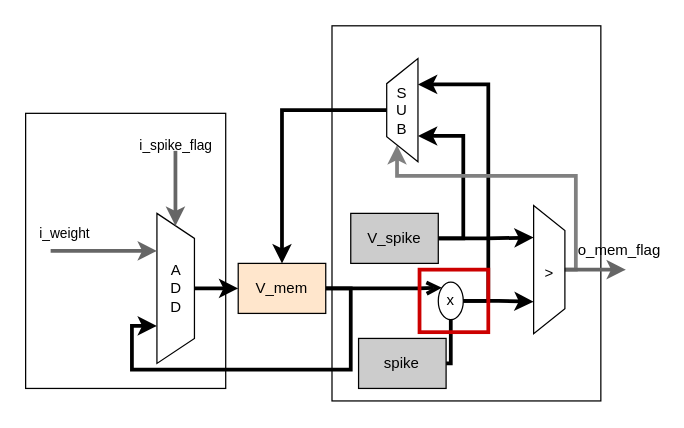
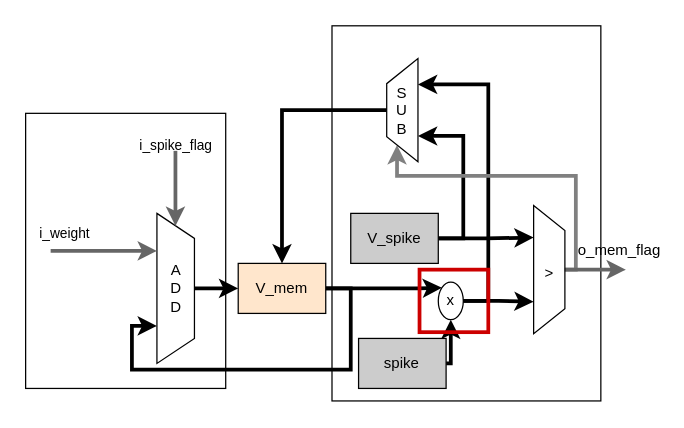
  <mxCell id="0" />
  <mxCell id="1" parent="0" />
  <mxCell id="2" value="" style="rounded=0;whiteSpace=wrap;html=1;fillColor=none;" vertex="1" parent="1"><mxGeometry x="265" y="20" width="215" height="300" as="geometry" /></mxCell>
  <mxCell id="3" value="" style="rounded=0;whiteSpace=wrap;html=1;fillColor=none;" vertex="1" parent="1"><mxGeometry x="20" y="90" width="160" height="220" as="geometry" /></mxCell>
  <mxCell id="4" style="edgeStyle=orthogonalEdgeStyle;rounded=0;orthogonalLoop=1;jettySize=auto;html=1;entryX=0;entryY=0.5;entryDx=0;entryDy=0;strokeColor=#000000;strokeWidth=3;" edge="1" parent="1" source="5" target="12"><mxGeometry relative="1" as="geometry" /></mxCell>
  <mxCell id="5" value="" style="shape=trapezoid;perimeter=trapezoidPerimeter;whiteSpace=wrap;html=1;fixedSize=1;rotation=90;fillColor=none;" vertex="1" parent="1"><mxGeometry x="80" y="215" width="120" height="30" as="geometry" /></mxCell>
  <mxCell id="6" value="&lt;div&gt;A&lt;/div&gt;&lt;div&gt;D&lt;/div&gt;&lt;div&gt;D&lt;br&gt;&lt;/div&gt;" style="text;html=1;align=center;verticalAlign=middle;whiteSpace=wrap;rounded=0;" vertex="1" parent="1"><mxGeometry x="132.5" y="215" width="15" height="30" as="geometry" /></mxCell>
  <mxCell id="7" style="edgeStyle=orthogonalEdgeStyle;rounded=0;orthogonalLoop=1;jettySize=auto;html=1;exitX=1;exitY=0.5;exitDx=0;exitDy=0;entryX=0.75;entryY=1;entryDx=0;entryDy=0;strokeColor=#000000;strokeWidth=3;" edge="1" parent="1" source="9" target="24"><mxGeometry relative="1" as="geometry" /></mxCell>
  <mxCell id="8" style="edgeStyle=orthogonalEdgeStyle;rounded=0;orthogonalLoop=1;jettySize=auto;html=1;exitX=1;exitY=0.5;exitDx=0;exitDy=0;entryX=0.75;entryY=1;entryDx=0;entryDy=0;strokeColor=#000000;strokeWidth=3;" edge="1" parent="1" source="9" target="27"><mxGeometry relative="1" as="geometry" /></mxCell>
  <mxCell id="9" value="x" style="ellipse;whiteSpace=wrap;html=1;aspect=fixed;fillColor=none;" vertex="1" parent="1"><mxGeometry x="350" y="225" width="20" height="30" as="geometry" /></mxCell>
  <mxCell id="10" style="edgeStyle=orthogonalEdgeStyle;rounded=0;orthogonalLoop=1;jettySize=auto;html=1;exitX=1;exitY=0.5;exitDx=0;exitDy=0;entryX=0.75;entryY=1;entryDx=0;entryDy=0;strokeColor=#000000;strokeWidth=3;" edge="1" parent="1" source="12" target="5"><mxGeometry relative="1" as="geometry"><Array as="points"><mxPoint x="280" y="230" /><mxPoint x="280" y="295" /><mxPoint x="105" y="295" /><mxPoint x="105" y="260" /></Array></mxGeometry></mxCell>
- <mxCell id="11" style="edgeStyle=orthogonalEdgeStyle;rounded=0;orthogonalLoop=1;jettySize=auto;html=1;exitX=1;exitY=0.5;exitDx=0;exitDy=0;entryX=0;entryY=0;entryDx=0;entryDy=0;strokeColor=#000000;strokeWidth=3;endArrow=open;" edge="1" parent="1" source="12" target="9"><mxGeometry relative="1" as="geometry"><Array as="points"><mxPoint x="334" y="230" /></Array></mxGeometry></mxCell>
+ <mxCell id="11" style="edgeStyle=orthogonalEdgeStyle;rounded=0;orthogonalLoop=1;jettySize=auto;html=1;exitX=1;exitY=0.5;exitDx=0;exitDy=0;entryX=0;entryY=0;entryDx=0;entryDy=0;strokeColor=#000000;strokeWidth=3;" edge="1" parent="1" source="12" target="9"><mxGeometry relative="1" as="geometry"><Array as="points"><mxPoint x="334" y="230" /></Array></mxGeometry></mxCell>
  <mxCell id="12" value="V_mem" style="rounded=0;whiteSpace=wrap;html=1;fillColor=#ffe6cc;" vertex="1" parent="1"><mxGeometry x="190" y="210" width="70" height="40" as="geometry" /></mxCell>
  <mxCell id="13" value="" style="endArrow=classic;html=1;rounded=0;entryX=0.25;entryY=1;entryDx=0;entryDy=0;fillColor=#d5e8d4;strokeColor=#666666;strokeWidth=3;" edge="1" parent="1" target="5"><mxGeometry width="50" height="50" relative="1" as="geometry"><mxPoint x="40" y="200" as="sourcePoint" /><mxPoint x="70" y="185" as="targetPoint" /></mxGeometry></mxCell>
  <mxCell id="14" value="i_weight" style="edgeLabel;html=1;align=center;verticalAlign=middle;resizable=0;points=[];labelBackgroundColor=none;" vertex="1" connectable="0" parent="13"><mxGeometry x="-0.741" y="-2" relative="1" as="geometry"><mxPoint x="-1" y="-17" as="offset" /></mxGeometry></mxCell>
  <mxCell id="15" value="" style="endArrow=classic;html=1;rounded=0;strokeColor=#666666;strokeWidth=3;" edge="1" parent="1"><mxGeometry width="50" height="50" relative="1" as="geometry"><mxPoint x="139.8" y="120" as="sourcePoint" /><mxPoint x="139.8" y="180" as="targetPoint" /></mxGeometry></mxCell>
  <mxCell id="16" value="i_spike_flag" style="edgeLabel;html=1;align=center;verticalAlign=middle;resizable=0;points=[];labelBackgroundColor=none;" vertex="1" connectable="0" parent="15"><mxGeometry x="-0.627" y="-1" relative="1" as="geometry"><mxPoint x="1" y="-16" as="offset" /></mxGeometry></mxCell>
- <mxCell id="17" style="edgeStyle=orthogonalEdgeStyle;rounded=0;orthogonalLoop=1;jettySize=auto;html=1;exitX=1;exitY=0.5;exitDx=0;exitDy=0;entryX=0.5;entryY=1;entryDx=0;entryDy=0;strokeColor=#000000;strokeWidth=3;endArrow=none;" edge="1" parent="1" source="18" target="9"><mxGeometry relative="1" as="geometry" /></mxCell>
+ <mxCell id="17" style="edgeStyle=orthogonalEdgeStyle;rounded=0;orthogonalLoop=1;jettySize=auto;html=1;exitX=1;exitY=0.5;exitDx=0;exitDy=0;entryX=0.5;entryY=1;entryDx=0;entryDy=0;strokeColor=#000000;strokeWidth=3;" edge="1" parent="1" source="18" target="9"><mxGeometry relative="1" as="geometry" /></mxCell>
  <mxCell id="18" value="spike" style="rounded=0;whiteSpace=wrap;html=1;fillColor=#CCCCCC;" vertex="1" parent="1"><mxGeometry x="286.25" y="270" width="70" height="40" as="geometry" /></mxCell>
  <mxCell id="19" style="edgeStyle=orthogonalEdgeStyle;rounded=0;orthogonalLoop=1;jettySize=auto;html=1;exitX=1;exitY=0.5;exitDx=0;exitDy=0;entryX=0.25;entryY=1;entryDx=0;entryDy=0;strokeColor=#000000;strokeWidth=3;" edge="1" parent="1" source="21" target="24"><mxGeometry relative="1" as="geometry" /></mxCell>
  <mxCell id="20" style="edgeStyle=orthogonalEdgeStyle;rounded=0;orthogonalLoop=1;jettySize=auto;html=1;exitX=1;exitY=0.5;exitDx=0;exitDy=0;entryX=0.25;entryY=1;entryDx=0;entryDy=0;strokeWidth=3;" edge="1" parent="1" source="21" target="27"><mxGeometry relative="1" as="geometry" /></mxCell>
  <mxCell id="21" value="V_spike" style="rounded=0;whiteSpace=wrap;html=1;fillColor=#CCCCCC;" vertex="1" parent="1"><mxGeometry x="280" y="170" width="70" height="40" as="geometry" /></mxCell>
  <mxCell id="22" style="edgeStyle=orthogonalEdgeStyle;rounded=0;orthogonalLoop=1;jettySize=auto;html=1;entryX=0;entryY=0.25;entryDx=0;entryDy=0;exitX=0.5;exitY=0;exitDx=0;exitDy=0;strokeColor=#808080;strokeWidth=3;" edge="1" parent="1" source="24" target="27"><mxGeometry relative="1" as="geometry"><Array as="points"><mxPoint x="460" y="215" /><mxPoint x="460" y="140" /><mxPoint x="317" y="140" /></Array></mxGeometry></mxCell>
  <mxCell id="23" style="edgeStyle=orthogonalEdgeStyle;rounded=0;orthogonalLoop=1;jettySize=auto;html=1;exitX=0.5;exitY=0;exitDx=0;exitDy=0;strokeColor=#666666;strokeWidth=3;" edge="1" parent="1" source="24"><mxGeometry relative="1" as="geometry"><mxPoint x="500" y="215" as="targetPoint" /></mxGeometry></mxCell>
  <mxCell id="24" value="" style="shape=trapezoid;perimeter=trapezoidPerimeter;whiteSpace=wrap;html=1;fixedSize=1;rotation=90;fillColor=none;" vertex="1" parent="1"><mxGeometry x="387.5" y="202.5" width="102.5" height="25" as="geometry" /></mxCell>
  <mxCell id="25" value="&amp;gt;" style="text;html=1;align=center;verticalAlign=middle;whiteSpace=wrap;rounded=0;" vertex="1" parent="1"><mxGeometry x="408.75" y="202.5" width="60" height="30" as="geometry" /></mxCell>
  <mxCell id="26" style="edgeStyle=orthogonalEdgeStyle;rounded=0;orthogonalLoop=1;jettySize=auto;html=1;exitX=0.5;exitY=0;exitDx=0;exitDy=0;entryX=0.5;entryY=0;entryDx=0;entryDy=0;strokeColor=#000000;strokeWidth=3;" edge="1" parent="1" source="27" target="12"><mxGeometry relative="1" as="geometry" /></mxCell>
  <mxCell id="27" value="" style="shape=trapezoid;perimeter=trapezoidPerimeter;whiteSpace=wrap;html=1;fixedSize=1;rotation=-90;fillColor=none;" vertex="1" parent="1"><mxGeometry x="280" y="75" width="82.5" height="25" as="geometry" /></mxCell>
  <mxCell id="28" value="&lt;div&gt;S&lt;/div&gt;&lt;div&gt;U&lt;/div&gt;&lt;div&gt;B&lt;/div&gt;" style="text;html=1;align=center;verticalAlign=middle;whiteSpace=wrap;rounded=0;" vertex="1" parent="1"><mxGeometry x="291.25" y="72.5" width="60" height="30" as="geometry" /></mxCell>
  <mxCell id="29" value="o_mem_flag" style="text;html=1;align=center;verticalAlign=middle;whiteSpace=wrap;rounded=0;" vertex="1" parent="1"><mxGeometry x="465" y="185" width="60" height="30" as="geometry" /></mxCell>
  <mxCell id="30" value="" style="rounded=0;whiteSpace=wrap;html=1;fillColor=none;strokeColor=#CC0000;strokeWidth=3;" vertex="1" parent="1"><mxGeometry x="335" y="215" width="55" height="50" as="geometry" /></mxCell>
